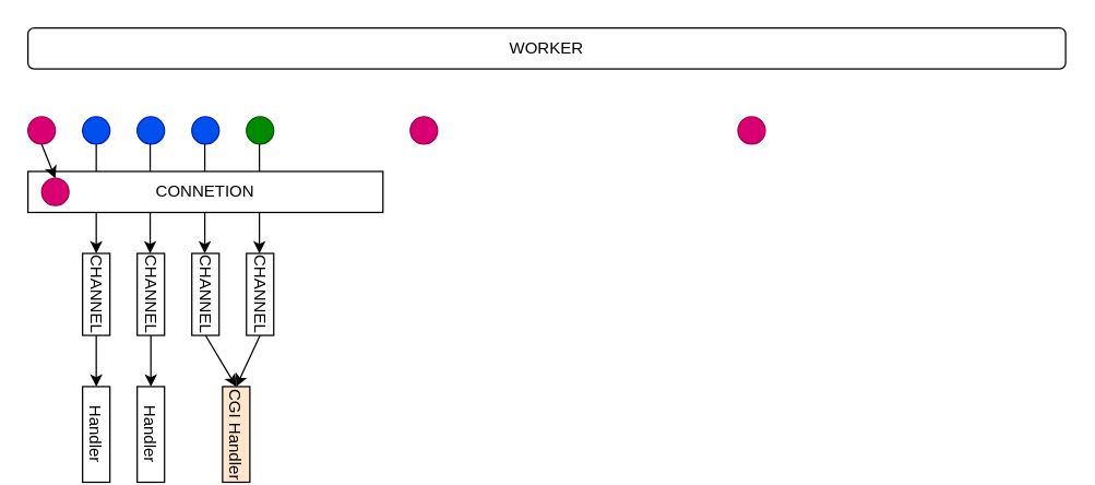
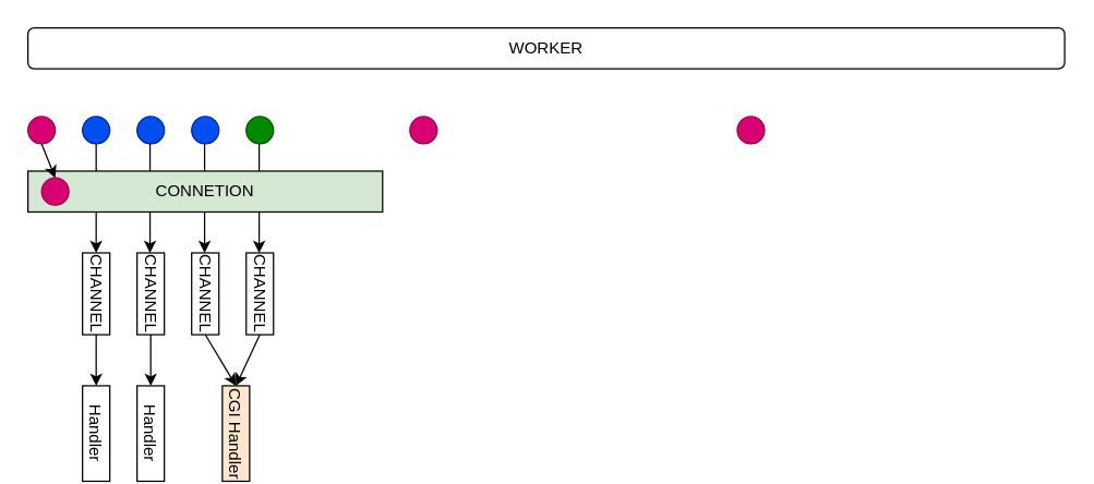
  <mxCell id="0" />
  <mxCell id="1" parent="0" />
  <mxCell id="2" value="WORKER" style="rounded=1;whiteSpace=wrap;html=1;" vertex="1" parent="1"><mxGeometry x="20" y="20" width="760" height="30" as="geometry" /></mxCell>
  <mxCell id="3" value="" style="ellipse;whiteSpace=wrap;html=1;aspect=fixed;fillColor=#d80073;fontColor=#ffffff;strokeColor=#A50040;" vertex="1" parent="1"><mxGeometry x="20" y="85" width="20" height="20" as="geometry" /></mxCell>
  <mxCell id="4" value="" style="ellipse;whiteSpace=wrap;html=1;aspect=fixed;fillColor=#d80073;fontColor=#ffffff;strokeColor=#A50040;" vertex="1" parent="1"><mxGeometry x="540" y="85" width="20" height="20" as="geometry" /></mxCell>
  <mxCell id="5" value="" style="ellipse;whiteSpace=wrap;html=1;aspect=fixed;fillColor=#d80073;fontColor=#ffffff;strokeColor=#A50040;" vertex="1" parent="1"><mxGeometry x="300" y="85" width="20" height="20" as="geometry" /></mxCell>
  <mxCell id="6" value="" style="edgeStyle=none;html=1;" edge="1" parent="1" source="7"><mxGeometry relative="1" as="geometry"><mxPoint x="70" y="185" as="targetPoint" /></mxGeometry></mxCell>
  <mxCell id="7" value="" style="ellipse;whiteSpace=wrap;html=1;aspect=fixed;fillColor=#0050ef;fontColor=#ffffff;strokeColor=#001DBC;" vertex="1" parent="1"><mxGeometry x="60" y="85" width="20" height="20" as="geometry" /></mxCell>
  <mxCell id="8" value="" style="ellipse;whiteSpace=wrap;html=1;aspect=fixed;fillColor=#0050ef;fontColor=#ffffff;strokeColor=#001DBC;" vertex="1" parent="1"><mxGeometry x="100" y="85" width="20" height="20" as="geometry" /></mxCell>
  <mxCell id="9" value="" style="ellipse;whiteSpace=wrap;html=1;aspect=fixed;fillColor=#0050ef;fontColor=#ffffff;strokeColor=#001DBC;" vertex="1" parent="1"><mxGeometry x="140" y="85" width="20" height="20" as="geometry" /></mxCell>
  <mxCell id="10" value="" style="ellipse;whiteSpace=wrap;html=1;aspect=fixed;fillColor=#008a00;fontColor=#ffffff;strokeColor=#005700;" vertex="1" parent="1"><mxGeometry x="180" y="85" width="20" height="20" as="geometry" /></mxCell>
  <mxCell id="11" value="" style="edgeStyle=none;html=1;" edge="1" parent="1"><mxGeometry relative="1" as="geometry"><mxPoint x="109.5" y="105" as="sourcePoint" /><mxPoint x="109.5" y="185" as="targetPoint" /></mxGeometry></mxCell>
  <mxCell id="12" value="" style="edgeStyle=none;html=1;" edge="1" parent="1"><mxGeometry relative="1" as="geometry"><mxPoint x="149.5" y="105" as="sourcePoint" /><mxPoint x="149.5" y="185" as="targetPoint" /></mxGeometry></mxCell>
  <mxCell id="13" value="" style="edgeStyle=none;html=1;" edge="1" parent="1"><mxGeometry relative="1" as="geometry"><mxPoint x="189.5" y="105" as="sourcePoint" /><mxPoint x="189.5" y="185" as="targetPoint" /></mxGeometry></mxCell>
- <mxCell id="14" value="CONNETION" style="rounded=0;whiteSpace=wrap;html=1;" vertex="1" parent="1"><mxGeometry x="20" y="125" width="260" height="30" as="geometry" /></mxCell>
+ <mxCell id="14" value="CONNETION" style="rounded=0;whiteSpace=wrap;html=1;fillColor=#d5e8d4;" vertex="1" parent="1"><mxGeometry x="20" y="125" width="260" height="30" as="geometry" /></mxCell>
  <mxCell id="15" value="CGI Handler" style="rounded=0;whiteSpace=wrap;html=1;rotation=90;fillColor=#ffe6cc;" vertex="1" parent="1"><mxGeometry x="137.5" y="307.5" width="70" height="20" as="geometry" /></mxCell>
  <mxCell id="16" style="edgeStyle=none;html=1;exitX=1;exitY=0.5;exitDx=0;exitDy=0;entryX=0;entryY=0.5;entryDx=0;entryDy=0;" edge="1" parent="1" source="17" target="15"><mxGeometry relative="1" as="geometry" /></mxCell>
  <mxCell id="17" value="CHANNEL" style="rounded=0;whiteSpace=wrap;html=1;rotation=90;" vertex="1" parent="1"><mxGeometry x="160" y="205" width="60" height="20" as="geometry" /></mxCell>
  <mxCell id="18" style="edgeStyle=none;html=1;exitX=1;exitY=0.5;exitDx=0;exitDy=0;entryX=0;entryY=0.5;entryDx=0;entryDy=0;" edge="1" parent="1" source="19" target="15"><mxGeometry relative="1" as="geometry" /></mxCell>
  <mxCell id="19" value="CHANNEL" style="rounded=0;whiteSpace=wrap;html=1;rotation=90;" vertex="1" parent="1"><mxGeometry x="120" y="205" width="60" height="20" as="geometry" /></mxCell>
  <mxCell id="20" value="" style="edgeStyle=none;html=1;entryX=0;entryY=0.5;entryDx=0;entryDy=0;" edge="1" parent="1" source="21" target="24"><mxGeometry relative="1" as="geometry" /></mxCell>
  <mxCell id="21" value="CHANNEL" style="rounded=0;whiteSpace=wrap;html=1;rotation=90;" vertex="1" parent="1"><mxGeometry x="80" y="205" width="60" height="20" as="geometry" /></mxCell>
  <mxCell id="22" value="" style="edgeStyle=none;html=1;" edge="1" parent="1" source="23" target="25"><mxGeometry relative="1" as="geometry" /></mxCell>
  <mxCell id="23" value="CHANNEL" style="rounded=0;whiteSpace=wrap;html=1;rotation=90;" vertex="1" parent="1"><mxGeometry x="40" y="205" width="60" height="20" as="geometry" /></mxCell>
  <mxCell id="24" value="Handler" style="rounded=0;whiteSpace=wrap;html=1;rotation=90;" vertex="1" parent="1"><mxGeometry x="75" y="307.5" width="70" height="20" as="geometry" /></mxCell>
  <mxCell id="25" value="Handler" style="rounded=0;whiteSpace=wrap;html=1;rotation=90;" vertex="1" parent="1"><mxGeometry x="35" y="307.5" width="70" height="20" as="geometry" /></mxCell>
  <mxCell id="26" value="" style="ellipse;whiteSpace=wrap;html=1;aspect=fixed;fillColor=#d80073;fontColor=#ffffff;strokeColor=#A50040;" vertex="1" parent="1"><mxGeometry x="30" y="130" width="20" height="20" as="geometry" /></mxCell>
  <mxCell id="27" style="edgeStyle=none;html=1;exitX=0.5;exitY=1;exitDx=0;exitDy=0;entryX=0.5;entryY=0;entryDx=0;entryDy=0;" edge="1" parent="1" source="3" target="26"><mxGeometry relative="1" as="geometry" /></mxCell>
